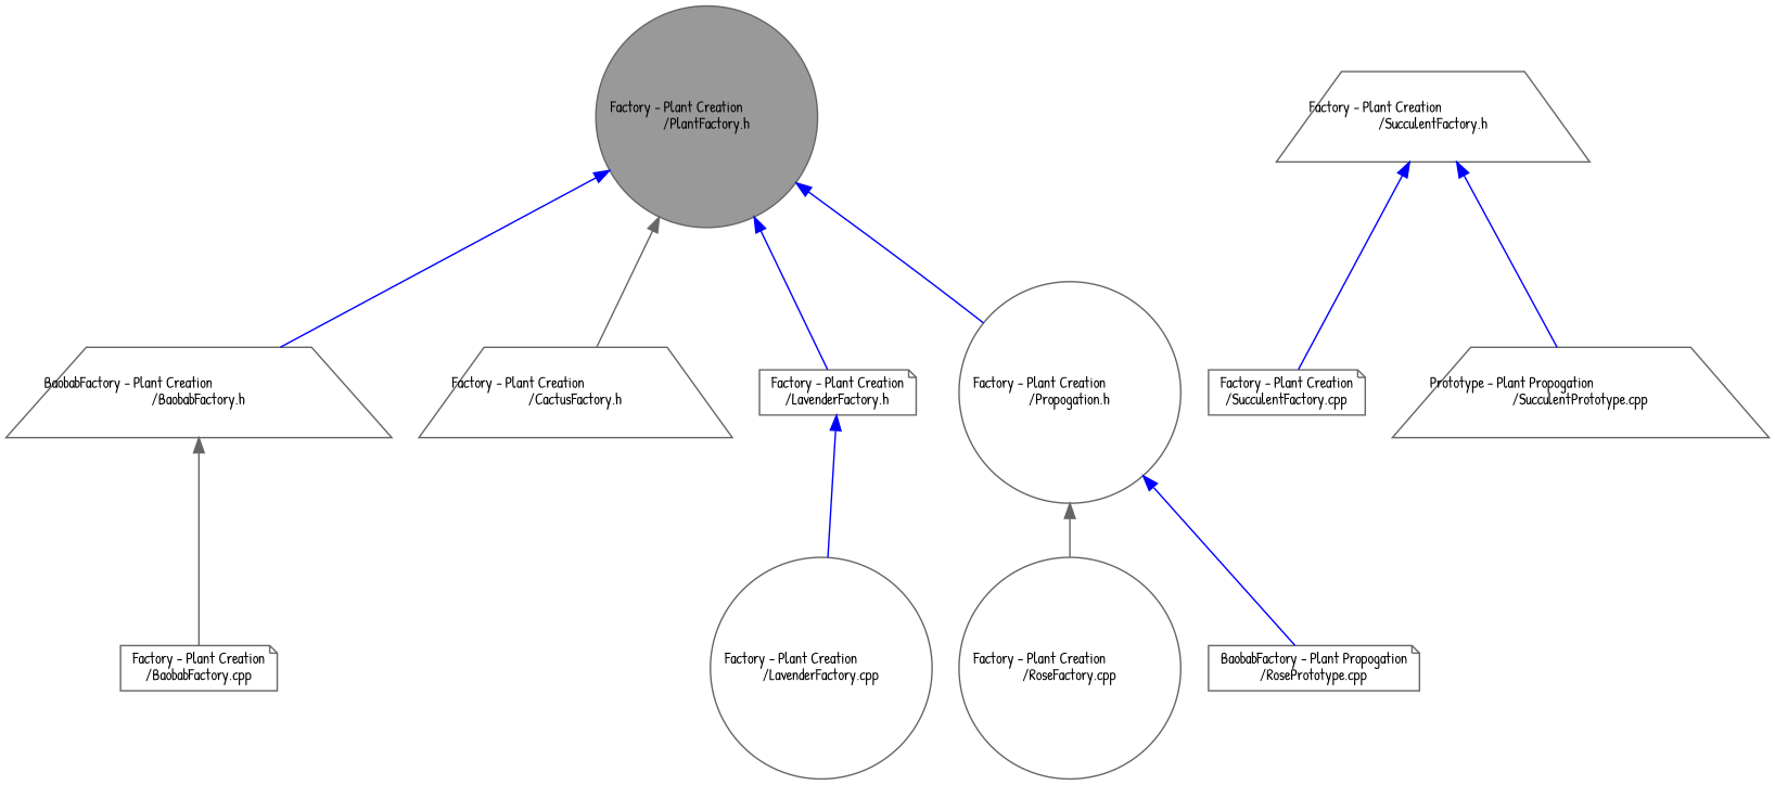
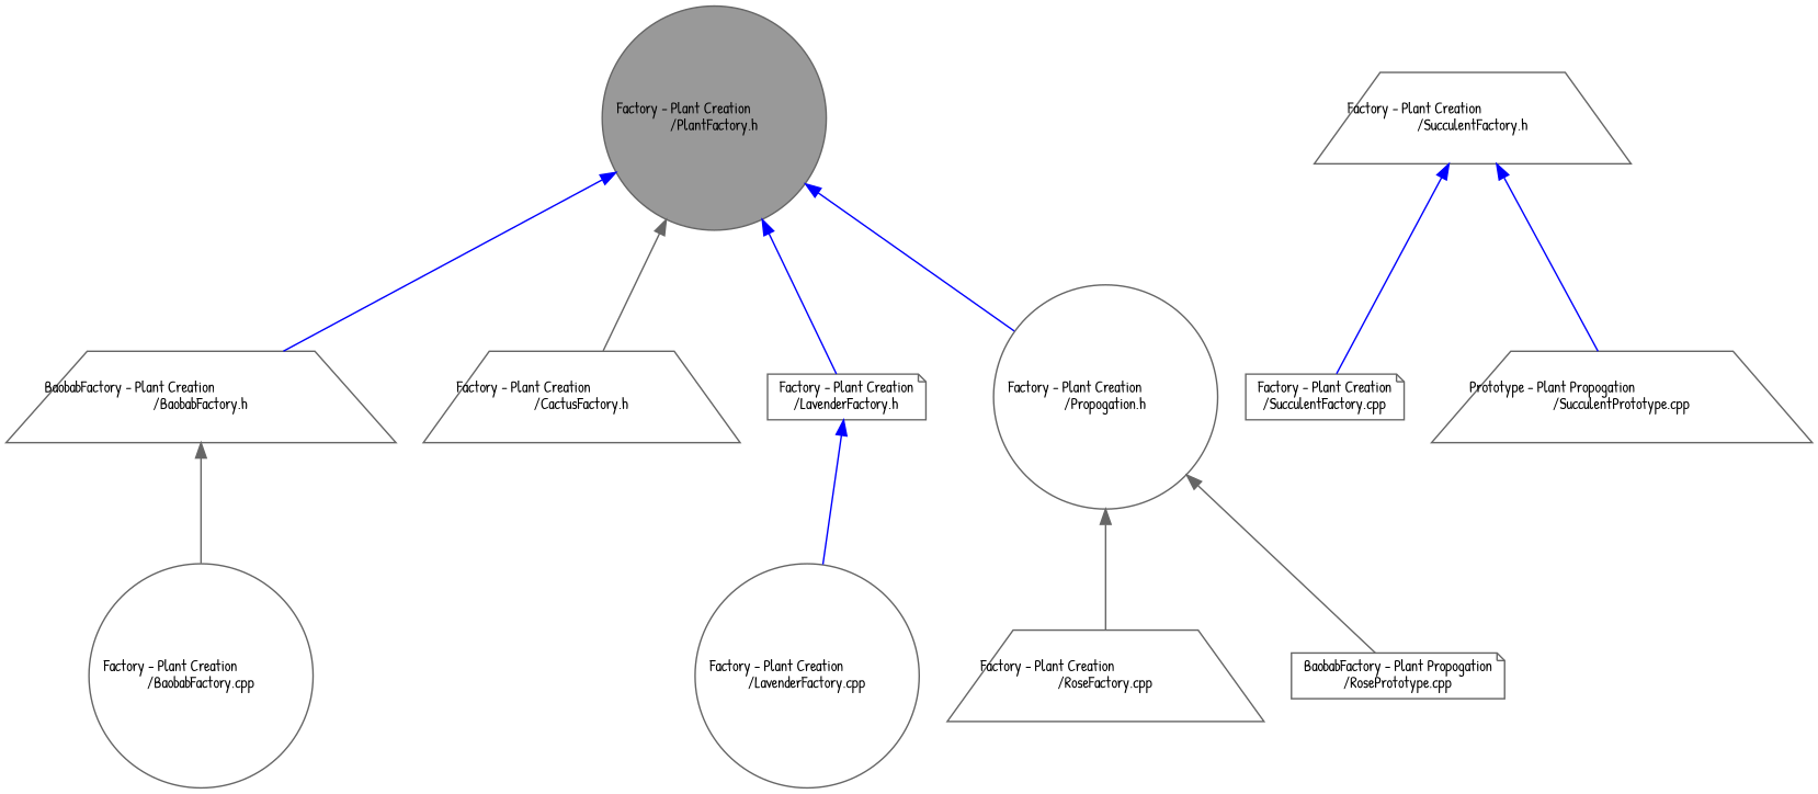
  digraph {
    fontname="Patrick Hand"
    node [color=grey40 fillcolor=white fontname="Patrick Hand" fontsize=10 shape=circle style=filled]
    edge [color=blue dir=back fontname="Patrick Hand" fontsize=10 labelfontname=Helvetica labelfontsize=10 style=solid]
    n1 [color=gray40 fillcolor=grey60 fontcolor=black height=0.2 label="Factory - Plant Creation\l/PlantFactory.h" width=0.4]
    n2 [height=0.2 label="BaobabFactory - Plant Creation\l/BaobabFactory.h" shape=trapezium width=0.4]
    n3 [height=0.2 label="Factory - Plant Creation\l/CactusFactory.h" shape=trapezium width=0.4]
    n4 [height=0.2 label="Factory - Plant Creation\l/LavenderFactory.h" shape=note width=0.4]
    n5 [height=0.2 label="Factory - Plant Creation\l/Propogation.h" width=0.4]
-   n6 [height=0.2 label="Factory - Plant Creation\l/BaobabFactory.cpp" shape=note width=0.4]
+   n6 [height=0.2 label="Factory - Plant Creation\l/BaobabFactory.cpp" width=0.4]
    n7 [height=0.2 label="Factory - Plant Creation\l/LavenderFactory.cpp" width=0.4]
-   n8 [height=0.2 label="Factory - Plant Creation\l/RoseFactory.cpp" width=0.4]
+   n8 [height=0.2 label="Factory - Plant Creation\l/RoseFactory.cpp" shape=trapezium width=0.4]
    n9 [height=0.2 label="BaobabFactory - Plant Propogation\l/RosePrototype.cpp" shape=note width=0.4]
    n10 [height=0.2 label="Factory - Plant Creation\l/SucculentFactory.h" shape=trapezium width=0.4]
    n11 [height=0.2 label="Factory - Plant Creation\l/SucculentFactory.cpp" shape=note width=0.4]
    n12 [height=0.2 label="Prototype - Plant Propogation\l/SucculentPrototype.cpp" shape=trapezium width=0.4]
    n1 -> n2
    n1 -> n3 [color=gray40]
    n1 -> n4
    n1 -> n5
    n2 -> n6 [color=gray40]
    n4 -> n7
    n5 -> n8 [color=gray40]
-   n5 -> n9
+   n5 -> n9 [color=gray40]
    n10 -> n11
    n10 -> n12
  }
